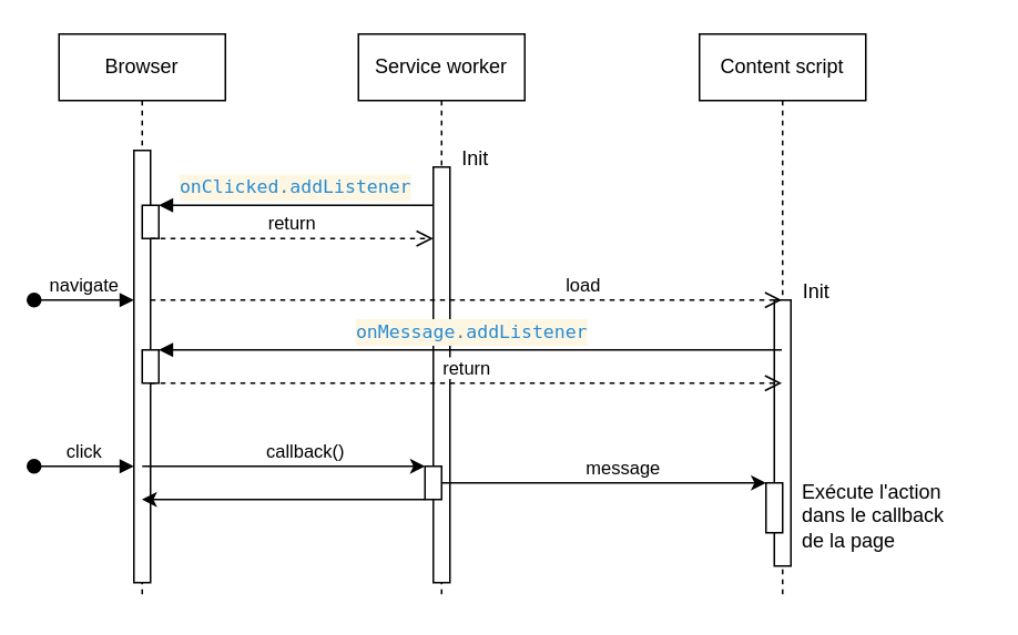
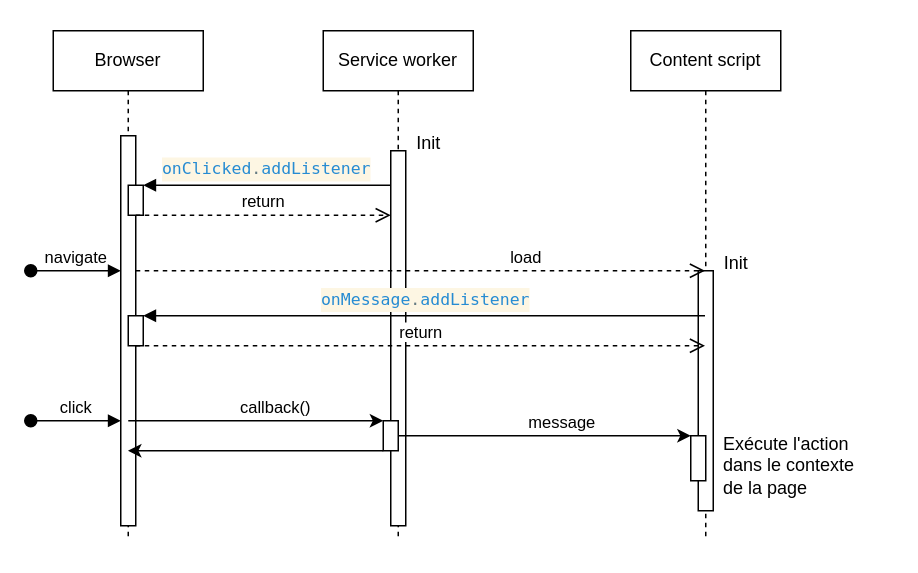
  <mxCell id="0" />
  <mxCell id="1" parent="0" />
  <mxCell id="2" value="Browser" style="shape=umlLifeline;perimeter=lifelinePerimeter;whiteSpace=wrap;html=1;container=0;dropTarget=0;collapsible=0;recursiveResize=0;outlineConnect=0;portConstraint=eastwest;newEdgeStyle={&quot;edgeStyle&quot;:&quot;elbowEdgeStyle&quot;,&quot;elbow&quot;:&quot;vertical&quot;,&quot;curved&quot;:0,&quot;rounded&quot;:0};" parent="1" vertex="1"><mxGeometry x="35" y="20" width="100" height="340" as="geometry" /></mxCell>
  <mxCell id="3" value="" style="html=1;points=[];perimeter=orthogonalPerimeter;outlineConnect=0;targetShapes=umlLifeline;portConstraint=eastwest;newEdgeStyle={&quot;edgeStyle&quot;:&quot;elbowEdgeStyle&quot;,&quot;elbow&quot;:&quot;vertical&quot;,&quot;curved&quot;:0,&quot;rounded&quot;:0};" parent="2" vertex="1"><mxGeometry x="45" y="70" width="10" height="260" as="geometry" /></mxCell>
  <mxCell id="4" value="" style="html=1;points=[];perimeter=orthogonalPerimeter;outlineConnect=0;targetShapes=umlLifeline;portConstraint=eastwest;newEdgeStyle={&quot;edgeStyle&quot;:&quot;elbowEdgeStyle&quot;,&quot;elbow&quot;:&quot;vertical&quot;,&quot;curved&quot;:0,&quot;rounded&quot;:0};" parent="2" vertex="1"><mxGeometry x="50" y="103" width="10" height="20" as="geometry" /></mxCell>
  <mxCell id="5" value="navigate" style="html=1;verticalAlign=bottom;startArrow=oval;endArrow=block;startSize=8;edgeStyle=elbowEdgeStyle;elbow=vertical;curved=0;rounded=0;" edge="1" parent="2"><mxGeometry relative="1" as="geometry"><mxPoint x="-15" y="160" as="sourcePoint" /><mxPoint x="45" y="159.828" as="targetPoint" /></mxGeometry></mxCell>
  <mxCell id="6" value="" style="html=1;points=[];perimeter=orthogonalPerimeter;outlineConnect=0;targetShapes=umlLifeline;portConstraint=eastwest;newEdgeStyle={&quot;edgeStyle&quot;:&quot;elbowEdgeStyle&quot;,&quot;elbow&quot;:&quot;vertical&quot;,&quot;curved&quot;:0,&quot;rounded&quot;:0};" vertex="1" parent="2"><mxGeometry x="50" y="190" width="10" height="20" as="geometry" /></mxCell>
  <mxCell id="7" value="Service worker" style="shape=umlLifeline;perimeter=lifelinePerimeter;whiteSpace=wrap;html=1;container=0;dropTarget=0;collapsible=0;recursiveResize=0;outlineConnect=0;portConstraint=eastwest;newEdgeStyle={&quot;edgeStyle&quot;:&quot;elbowEdgeStyle&quot;,&quot;elbow&quot;:&quot;vertical&quot;,&quot;curved&quot;:0,&quot;rounded&quot;:0};" parent="1" vertex="1"><mxGeometry x="215" y="20" width="100" height="340" as="geometry" /></mxCell>
  <mxCell id="8" value="" style="html=1;points=[];perimeter=orthogonalPerimeter;outlineConnect=0;targetShapes=umlLifeline;portConstraint=eastwest;newEdgeStyle={&quot;edgeStyle&quot;:&quot;elbowEdgeStyle&quot;,&quot;elbow&quot;:&quot;vertical&quot;,&quot;curved&quot;:0,&quot;rounded&quot;:0};" parent="7" vertex="1"><mxGeometry x="45" y="80" width="10" height="250" as="geometry" /></mxCell>
  <mxCell id="9" value="" style="html=1;points=[];perimeter=orthogonalPerimeter;outlineConnect=0;targetShapes=umlLifeline;portConstraint=eastwest;newEdgeStyle={&quot;edgeStyle&quot;:&quot;elbowEdgeStyle&quot;,&quot;elbow&quot;:&quot;vertical&quot;,&quot;curved&quot;:0,&quot;rounded&quot;:0};" vertex="1" parent="7"><mxGeometry x="40" y="260" width="10" height="20" as="geometry" /></mxCell>
  <mxCell id="10" value="&lt;div style=&quot;color: rgb(101, 123, 131); background-color: rgb(253, 246, 227); font-family: &amp;quot;Fira Code&amp;quot;, &amp;quot;Droid Sans Mono&amp;quot;, &amp;quot;monospace&amp;quot;, monospace; line-height: 16px;&quot;&gt;&lt;font style=&quot;font-size: 11px;&quot;&gt;&lt;span style=&quot;color: rgb(38, 139, 210);&quot;&gt;onClicked&lt;/span&gt;.&lt;span style=&quot;color: rgb(38, 139, 210);&quot;&gt;addListener&lt;/span&gt;&lt;/font&gt;&lt;/div&gt;" style="html=1;verticalAlign=bottom;endArrow=block;edgeStyle=elbowEdgeStyle;elbow=vertical;curved=0;rounded=0;" parent="1" target="4" edge="1"><mxGeometry relative="1" as="geometry"><mxPoint x="260" y="123" as="sourcePoint" /><Array as="points"><mxPoint x="185" y="123" /></Array></mxGeometry></mxCell>
  <mxCell id="11" value="return" style="html=1;verticalAlign=bottom;endArrow=open;dashed=1;endSize=8;edgeStyle=elbowEdgeStyle;elbow=vertical;curved=0;rounded=0;" parent="1" edge="1"><mxGeometry relative="1" as="geometry"><mxPoint x="260" y="143" as="targetPoint" /><Array as="points"><mxPoint x="175" y="143" /></Array><mxPoint x="90" y="143" as="sourcePoint" /></mxGeometry></mxCell>
  <mxCell id="12" value="Content script" style="shape=umlLifeline;perimeter=lifelinePerimeter;whiteSpace=wrap;html=1;container=0;dropTarget=0;collapsible=0;recursiveResize=0;outlineConnect=0;portConstraint=eastwest;newEdgeStyle={&quot;edgeStyle&quot;:&quot;elbowEdgeStyle&quot;,&quot;elbow&quot;:&quot;vertical&quot;,&quot;curved&quot;:0,&quot;rounded&quot;:0};" vertex="1" parent="1"><mxGeometry x="420" y="20" width="100" height="340" as="geometry" /></mxCell>
  <mxCell id="13" value="" style="html=1;points=[];perimeter=orthogonalPerimeter;outlineConnect=0;targetShapes=umlLifeline;portConstraint=eastwest;newEdgeStyle={&quot;edgeStyle&quot;:&quot;elbowEdgeStyle&quot;,&quot;elbow&quot;:&quot;vertical&quot;,&quot;curved&quot;:0,&quot;rounded&quot;:0};" vertex="1" parent="12"><mxGeometry x="45" y="160" width="10" height="160" as="geometry" /></mxCell>
  <mxCell id="14" value="" style="html=1;points=[];perimeter=orthogonalPerimeter;outlineConnect=0;targetShapes=umlLifeline;portConstraint=eastwest;newEdgeStyle={&quot;edgeStyle&quot;:&quot;elbowEdgeStyle&quot;,&quot;elbow&quot;:&quot;vertical&quot;,&quot;curved&quot;:0,&quot;rounded&quot;:0};" vertex="1" parent="12"><mxGeometry x="40" y="270" width="10" height="30" as="geometry" /></mxCell>
  <mxCell id="15" value="Init" style="text;html=1;align=center;verticalAlign=middle;resizable=0;points=[];autosize=1;strokeColor=none;fillColor=none;" vertex="1" parent="1"><mxGeometry x="265" y="80" width="40" height="30" as="geometry" /></mxCell>
  <mxCell id="16" value="Init" style="text;html=1;align=center;verticalAlign=middle;resizable=0;points=[];autosize=1;strokeColor=none;fillColor=none;" vertex="1" parent="1"><mxGeometry x="470" y="160" width="40" height="30" as="geometry" /></mxCell>
  <mxCell id="17" value="load" style="html=1;verticalAlign=bottom;endArrow=open;dashed=1;endSize=8;edgeStyle=elbowEdgeStyle;elbow=vertical;curved=0;rounded=0;" edge="1" parent="1" target="12"><mxGeometry x="0.37" relative="1" as="geometry"><mxPoint x="265" y="180" as="targetPoint" /><Array as="points"><mxPoint x="180" y="180" /></Array><mxPoint x="90" y="180" as="sourcePoint" /><mxPoint as="offset" /></mxGeometry></mxCell>
  <mxCell id="18" value="&lt;div style=&quot;color: rgb(101, 123, 131); background-color: rgb(253, 246, 227); font-family: &amp;quot;Fira Code&amp;quot;, &amp;quot;Droid Sans Mono&amp;quot;, &amp;quot;monospace&amp;quot;, monospace; line-height: 16px;&quot;&gt;&lt;font style=&quot;font-size: 11px;&quot;&gt;&lt;span style=&quot;color: rgb(38, 139, 210);&quot;&gt;onMessage&lt;/span&gt;.&lt;span style=&quot;color: rgb(38, 139, 210);&quot;&gt;addListener&lt;/span&gt;&lt;/font&gt;&lt;/div&gt;" style="html=1;verticalAlign=bottom;endArrow=block;edgeStyle=elbowEdgeStyle;elbow=vertical;curved=0;rounded=0;" edge="1" target="6" parent="1" source="12"><mxGeometry relative="1" as="geometry"><mxPoint x="260" y="210" as="sourcePoint" /><Array as="points"><mxPoint x="185" y="210" /></Array></mxGeometry></mxCell>
  <mxCell id="19" value="return" style="html=1;verticalAlign=bottom;endArrow=open;dashed=1;endSize=8;edgeStyle=elbowEdgeStyle;elbow=vertical;curved=0;rounded=0;" edge="1" parent="1" target="12"><mxGeometry relative="1" as="geometry"><mxPoint x="260" y="230" as="targetPoint" /><Array as="points"><mxPoint x="175" y="230" /></Array><mxPoint x="90" y="230" as="sourcePoint" /></mxGeometry></mxCell>
  <mxCell id="20" value="click" style="html=1;verticalAlign=bottom;startArrow=oval;endArrow=block;startSize=8;edgeStyle=elbowEdgeStyle;elbow=vertical;curved=0;rounded=0;" parent="1" edge="1"><mxGeometry relative="1" as="geometry"><mxPoint x="20" y="280" as="sourcePoint" /><mxPoint x="80" y="280.172" as="targetPoint" /></mxGeometry></mxCell>
  <mxCell id="21" value="" style="endArrow=classic;html=1;rounded=0;" edge="1" parent="1" target="9"><mxGeometry width="50" height="50" relative="1" as="geometry"><mxPoint x="85" y="280" as="sourcePoint" /><mxPoint x="270" y="280" as="targetPoint" /></mxGeometry></mxCell>
  <mxCell id="22" value="callback()" style="edgeLabel;html=1;align=center;verticalAlign=middle;resizable=0;points=[];" vertex="1" connectable="0" parent="21"><mxGeometry x="0.137" y="1" relative="1" as="geometry"><mxPoint y="-9" as="offset" /></mxGeometry></mxCell>
  <mxCell id="23" value="" style="endArrow=classic;html=1;rounded=0;" edge="1" parent="1" source="9"><mxGeometry width="50" height="50" relative="1" as="geometry"><mxPoint x="260" y="230" as="sourcePoint" /><mxPoint x="460" y="290" as="targetPoint" /></mxGeometry></mxCell>
  <mxCell id="24" value="message" style="edgeLabel;html=1;align=center;verticalAlign=middle;resizable=0;points=[];" vertex="1" connectable="0" parent="23"><mxGeometry x="0.112" y="2" relative="1" as="geometry"><mxPoint y="-8" as="offset" /></mxGeometry></mxCell>
  <mxCell id="25" value="" style="endArrow=classic;html=1;rounded=0;" edge="1" parent="1"><mxGeometry width="50" height="50" relative="1" as="geometry"><mxPoint x="255" y="300" as="sourcePoint" /><mxPoint x="84.81" y="300" as="targetPoint" /></mxGeometry></mxCell>
- <mxCell id="26" value="Exécute l'action&lt;br&gt;dans le callback&lt;br&gt;&lt;div style=&quot;&quot;&gt;&lt;span style=&quot;background-color: initial;&quot;&gt;de la page&lt;/span&gt;&lt;/div&gt;" style="text;html=1;align=left;verticalAlign=middle;resizable=0;points=[];autosize=1;strokeColor=none;fillColor=none;" vertex="1" parent="1"><mxGeometry x="480" y="280" width="110" height="60" as="geometry" /></mxCell>
+ <mxCell id="26" value="Exécute l'action&lt;br&gt;dans le contexte&lt;br&gt;&lt;div style=&quot;&quot;&gt;&lt;span style=&quot;background-color: initial;&quot;&gt;de la page&lt;/span&gt;&lt;/div&gt;" style="text;html=1;align=left;verticalAlign=middle;resizable=0;points=[];autosize=1;strokeColor=none;fillColor=none;" vertex="1" parent="1"><mxGeometry x="480" y="280" width="110" height="60" as="geometry" /></mxCell>
